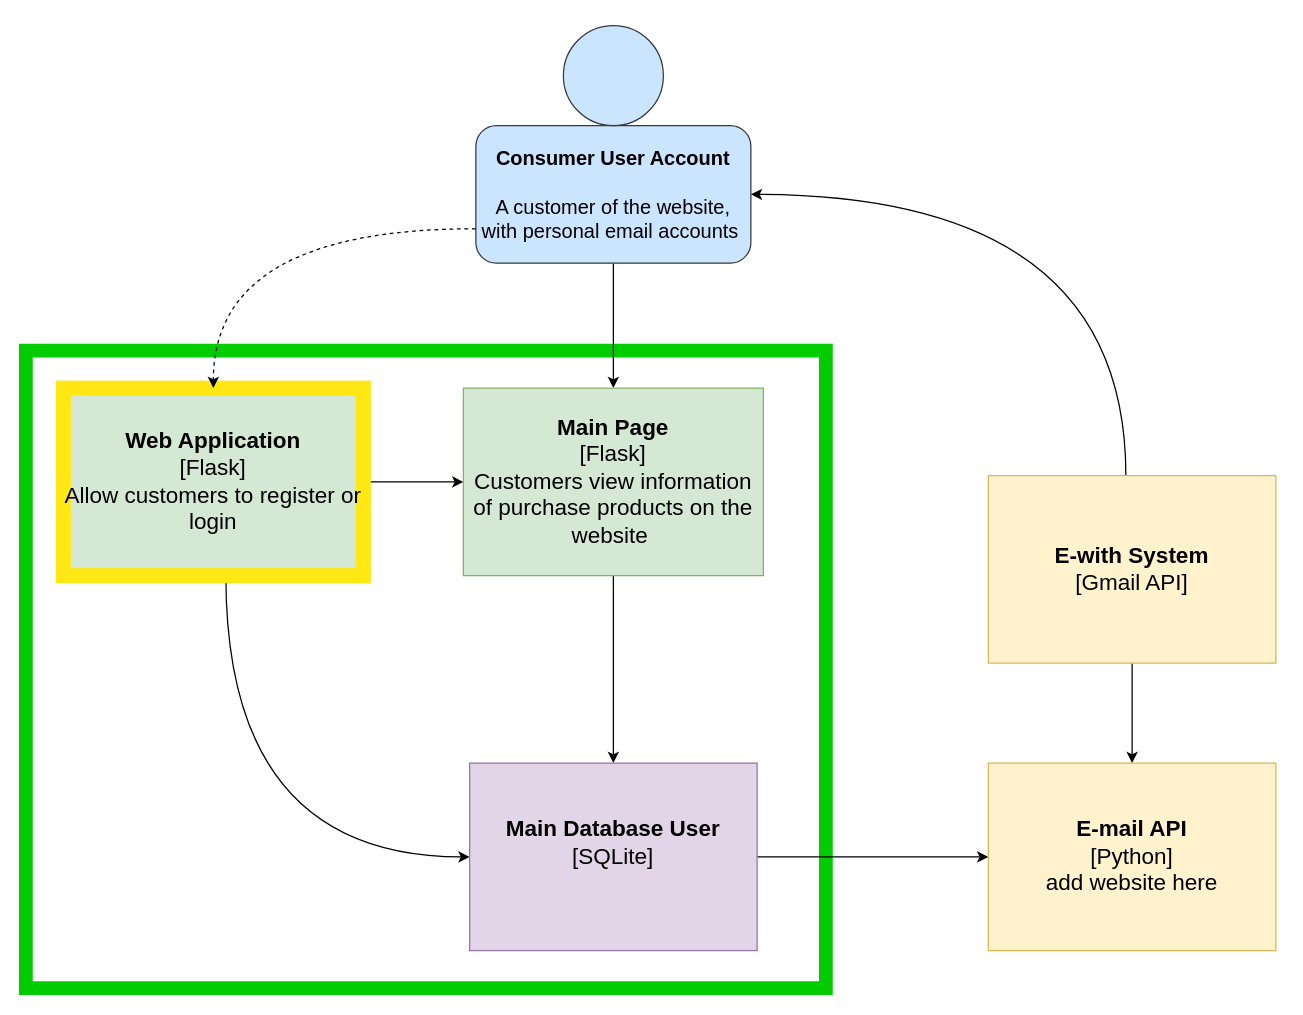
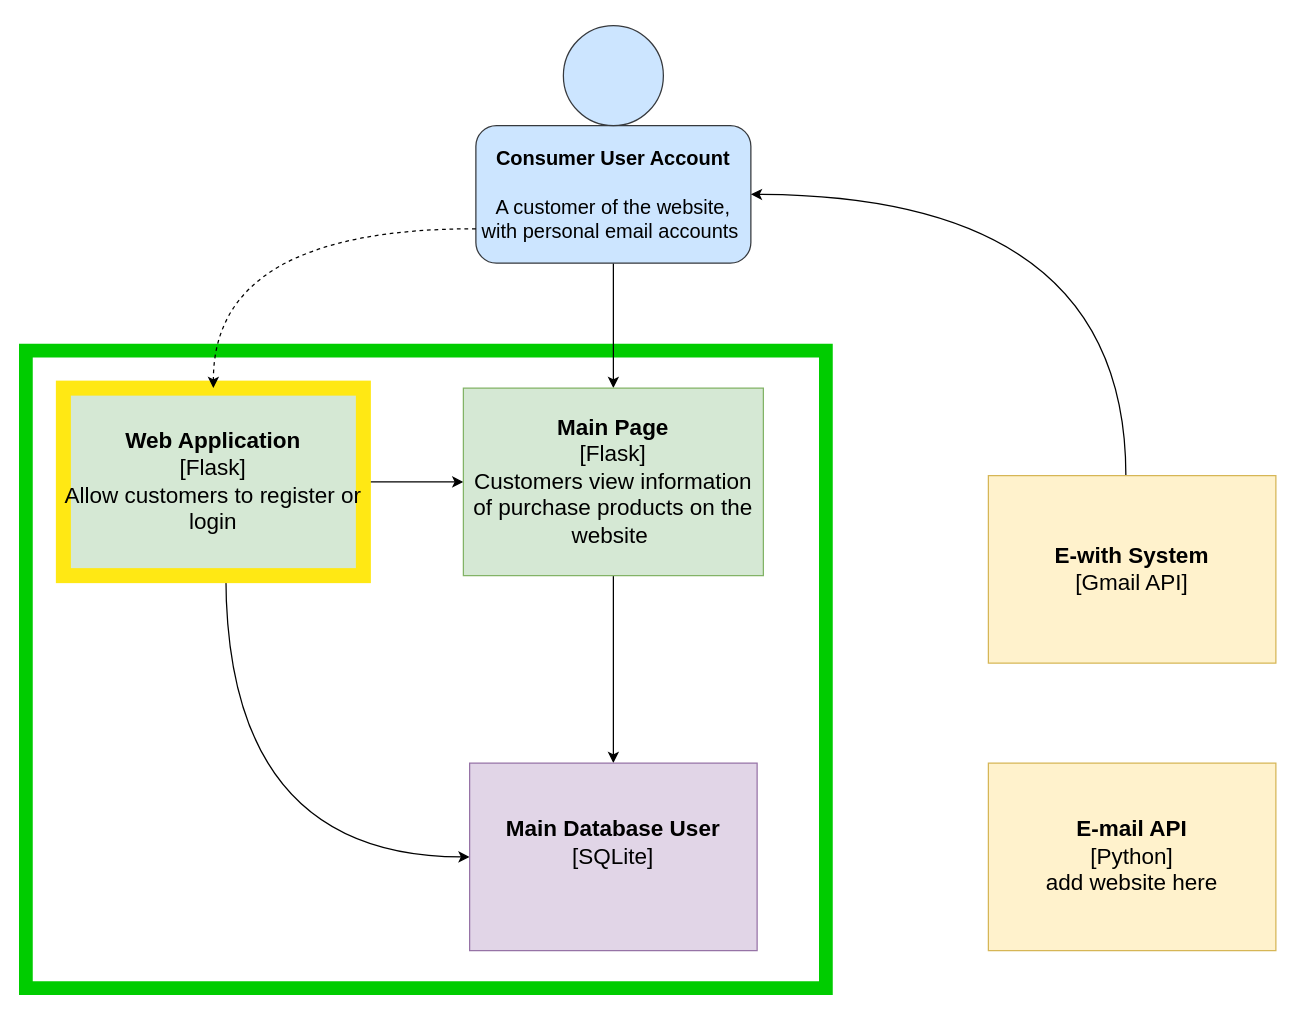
  <mxCell id="0" />
  <mxCell id="1" parent="0" />
  <mxCell id="2" value="" style="rounded=0;whiteSpace=wrap;html=1;fillColor=none;strokeWidth=11;strokeColor=#00CC00;" vertex="1" parent="1"><mxGeometry x="20" y="280" width="640" height="510" as="geometry" /></mxCell>
  <mxCell id="3" value="" style="edgeStyle=orthogonalEdgeStyle;orthogonalLoop=1;jettySize=auto;html=1;entryX=0.5;entryY=0;entryDx=0;entryDy=0;curved=1;" parent="1" source="4" target="8" edge="1"><mxGeometry relative="1" as="geometry"><mxPoint x="490" y="290" as="targetPoint" /></mxGeometry></mxCell>
  <mxCell id="4" value="&lt;font size=&quot;3&quot;&gt;&lt;b&gt;Consumer User Account&lt;br&gt;&lt;/b&gt;&lt;br&gt;A customer of the website, with personal email accounts&amp;nbsp;&lt;br&gt;&lt;/font&gt;" style="rounded=1;whiteSpace=wrap;html=1;fillColor=#cce5ff;strokeColor=#36393d;" parent="1" vertex="1"><mxGeometry x="380" y="100" width="220" height="110" as="geometry" /></mxCell>
  <mxCell id="5" value="" style="ellipse;whiteSpace=wrap;html=1;aspect=fixed;fillColor=#cce5ff;strokeColor=#36393d;" parent="1" vertex="1"><mxGeometry x="450" y="20" width="80" height="80" as="geometry" /></mxCell>
  <mxCell id="6" style="edgeStyle=orthogonalEdgeStyle;curved=1;orthogonalLoop=1;jettySize=auto;html=1;" parent="1" source="8" target="12" edge="1"><mxGeometry relative="1" as="geometry" /></mxCell>
  <mxCell id="7" value="" style="edgeStyle=orthogonalEdgeStyle;curved=1;orthogonalLoop=1;jettySize=auto;html=1;startArrow=classic;startFill=1;endArrow=none;endFill=0;" parent="1" source="8" target="10" edge="1"><mxGeometry relative="1" as="geometry" /></mxCell>
  <mxCell id="8" value="&lt;font style=&quot;font-size: 18px&quot;&gt;&lt;b&gt;Main Page&lt;/b&gt;&lt;br&gt;[Flask]&lt;br&gt;Customers view information of purchase products on the website&amp;nbsp;&lt;br&gt;&lt;/font&gt;" style="rounded=0;whiteSpace=wrap;html=1;fillColor=#d5e8d4;strokeColor=#82b366;" parent="1" vertex="1"><mxGeometry x="370" y="310" width="240" height="150" as="geometry" /></mxCell>
  <mxCell id="9" value="" style="edgeStyle=orthogonalEdgeStyle;orthogonalLoop=1;jettySize=auto;html=1;startArrow=none;startFill=0;endArrow=classic;endFill=1;entryX=0;entryY=0.5;entryDx=0;entryDy=0;curved=1;" parent="1" source="10" target="12" edge="1"><mxGeometry relative="1" as="geometry"><mxPoint x="170" y="540" as="targetPoint" /><Array as="points"><mxPoint x="180" y="685" /></Array></mxGeometry></mxCell>
  <mxCell id="10" value="&lt;font style=&quot;font-size: 18px&quot;&gt;&lt;b&gt;Web Application&lt;/b&gt;&lt;br&gt;[Flask]&lt;br&gt;Allow customers to register or login&lt;br&gt;&lt;/font&gt;" style="rounded=0;whiteSpace=wrap;html=1;strokeColor=#FFE814;strokeWidth=12;fillColor=#d5e8d4;" parent="1" vertex="1"><mxGeometry x="50" y="310" width="240" height="150" as="geometry" /></mxCell>
- <mxCell id="11" style="edgeStyle=orthogonalEdgeStyle;curved=1;orthogonalLoop=1;jettySize=auto;html=1;exitX=1;exitY=0.5;exitDx=0;exitDy=0;entryX=0;entryY=0.5;entryDx=0;entryDy=0;startArrow=none;startFill=0;endArrow=classic;endFill=1;" parent="1" source="12" target="16" edge="1"><mxGeometry relative="1" as="geometry" /></mxCell>
  <mxCell id="12" value="&lt;font style=&quot;font-size: 18px&quot;&gt;&lt;b&gt;Main Database User&lt;/b&gt;&lt;br&gt;[SQLite]&lt;br&gt;&lt;br&gt;&lt;/font&gt;" style="rounded=0;whiteSpace=wrap;html=1;fillColor=#e1d5e7;strokeColor=#9673a6;" parent="1" vertex="1"><mxGeometry x="375" y="610" width="230" height="150" as="geometry" /></mxCell>
  <mxCell id="13" style="edgeStyle=orthogonalEdgeStyle;curved=1;orthogonalLoop=1;jettySize=auto;html=1;entryX=1;entryY=0.5;entryDx=0;entryDy=0;" parent="1" source="15" target="4" edge="1"><mxGeometry relative="1" as="geometry"><Array as="points"><mxPoint x="900" y="156" /></Array></mxGeometry></mxCell>
- <mxCell id="14" value="" style="edgeStyle=orthogonalEdgeStyle;curved=1;orthogonalLoop=1;jettySize=auto;html=1;startArrow=none;startFill=0;endArrow=classic;endFill=1;" parent="1" source="15" target="16" edge="1"><mxGeometry relative="1" as="geometry" /></mxCell>
  <mxCell id="15" value="&lt;font style=&quot;font-size: 18px&quot;&gt;&lt;b&gt;E-with System&lt;/b&gt;&lt;br&gt;[Gmail API]&lt;br&gt;&lt;/font&gt;" style="rounded=0;whiteSpace=wrap;html=1;fillColor=#fff2cc;strokeColor=#d6b656;" parent="1" vertex="1"><mxGeometry x="790" y="380" width="230" height="150" as="geometry" /></mxCell>
  <mxCell id="16" value="&lt;font style=&quot;font-size: 18px&quot;&gt;&lt;b&gt;E-mail API&lt;/b&gt;&lt;br&gt;[Python]&lt;br&gt;add website here&lt;br&gt;&lt;/font&gt;" style="rounded=0;whiteSpace=wrap;html=1;fillColor=#fff2cc;strokeColor=#d6b656;" parent="1" vertex="1"><mxGeometry x="790" y="610" width="230" height="150" as="geometry" /></mxCell>
  <mxCell id="17" style="edgeStyle=orthogonalEdgeStyle;curved=1;orthogonalLoop=1;jettySize=auto;html=1;exitX=0;exitY=0.75;exitDx=0;exitDy=0;entryX=0.5;entryY=0;entryDx=0;entryDy=0;startArrow=none;startFill=0;endArrow=classic;endFill=1;dashed=1;" parent="1" source="4" target="10" edge="1"><mxGeometry relative="1" as="geometry" /></mxCell>
